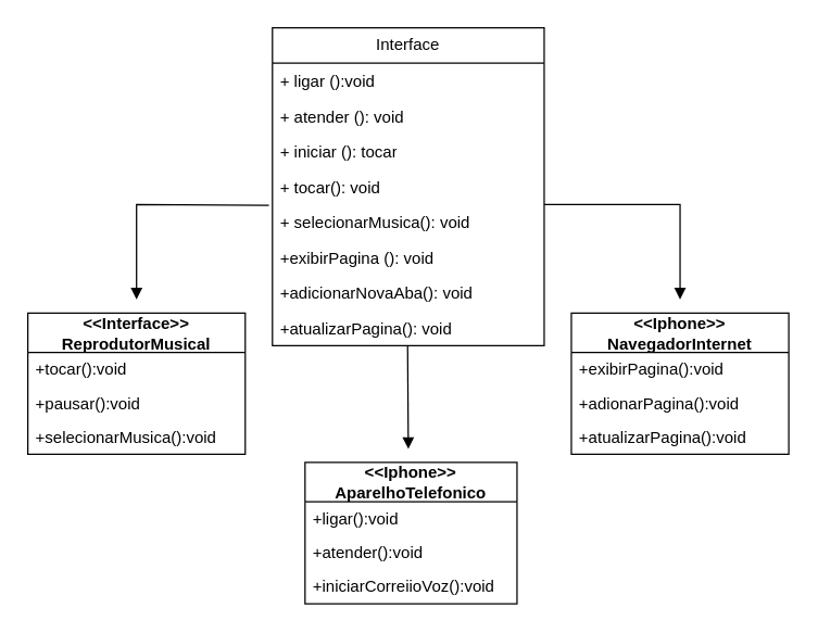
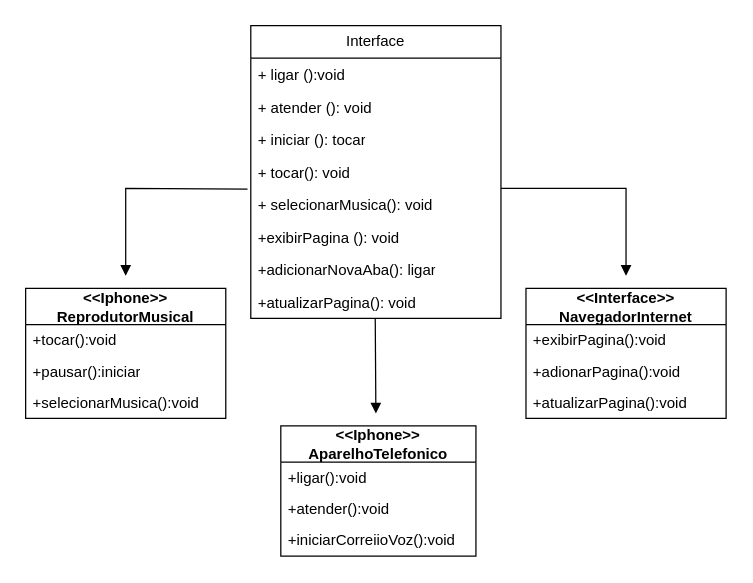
  <mxCell id="0" />
  <mxCell id="1" parent="0" />
- <mxCell id="2" value="&amp;lt;&amp;lt;Iphone&amp;gt;&amp;gt;&lt;div&gt;NavegadorInternet&lt;/div&gt;" style="swimlane;fontStyle=1;align=center;verticalAlign=middle;childLayout=stackLayout;horizontal=1;startSize=29;horizontalStack=0;resizeParent=1;resizeParentMax=0;resizeLast=0;collapsible=0;marginBottom=0;html=1;whiteSpace=wrap;" vertex="1" parent="1"><mxGeometry x="420" y="230" width="160" height="104" as="geometry" /></mxCell>
+ <mxCell id="2" value="&amp;lt;&amp;lt;Interface&amp;gt;&amp;gt;&lt;div&gt;NavegadorInternet&lt;/div&gt;" style="swimlane;fontStyle=1;align=center;verticalAlign=middle;childLayout=stackLayout;horizontal=1;startSize=29;horizontalStack=0;resizeParent=1;resizeParentMax=0;resizeLast=0;collapsible=0;marginBottom=0;html=1;whiteSpace=wrap;" vertex="1" parent="1"><mxGeometry x="420" y="230" width="160" height="104" as="geometry" /></mxCell>
  <mxCell id="3" value="&lt;span style=&quot;text-align: center;&quot;&gt;+exibirPagina():void&lt;/span&gt;" style="text;html=1;strokeColor=none;fillColor=none;align=left;verticalAlign=middle;spacingLeft=4;spacingRight=4;overflow=hidden;rotatable=0;points=[[0,0.5],[1,0.5]];portConstraint=eastwest;whiteSpace=wrap;" vertex="1" parent="2"><mxGeometry y="29" width="160" height="25" as="geometry" /></mxCell>
  <mxCell id="4" value="&lt;div style=&quot;text-align: center;&quot;&gt;&lt;span style=&quot;background-color: initial;&quot;&gt;+adionarPagina():void&lt;/span&gt;&lt;/div&gt;" style="text;html=1;strokeColor=none;fillColor=none;align=left;verticalAlign=middle;spacingLeft=4;spacingRight=4;overflow=hidden;rotatable=0;points=[[0,0.5],[1,0.5]];portConstraint=eastwest;whiteSpace=wrap;" vertex="1" parent="2"><mxGeometry y="54" width="160" height="25" as="geometry" /></mxCell>
  <mxCell id="5" value="&lt;div style=&quot;text-align: center;&quot;&gt;+atualizarPagina():void&lt;/div&gt;" style="text;html=1;strokeColor=none;fillColor=none;align=left;verticalAlign=middle;spacingLeft=4;spacingRight=4;overflow=hidden;rotatable=0;points=[[0,0.5],[1,0.5]];portConstraint=eastwest;whiteSpace=wrap;" vertex="1" parent="2"><mxGeometry y="79" width="160" height="25" as="geometry" /></mxCell>
  <mxCell id="6" value="" style="html=1;verticalAlign=bottom;labelBackgroundColor=none;endArrow=block;endFill=1;rounded=0;" edge="1" parent="1"><mxGeometry width="160" relative="1" as="geometry"><mxPoint x="400" y="150" as="sourcePoint" /><mxPoint x="500" y="220" as="targetPoint" /><Array as="points"><mxPoint x="500" y="150" /></Array></mxGeometry></mxCell>
- <mxCell id="7" value="&amp;lt;&amp;lt;Interface&amp;gt;&amp;gt;&lt;div&gt;ReprodutorMusical&lt;/div&gt;" style="swimlane;fontStyle=1;align=center;verticalAlign=middle;childLayout=stackLayout;horizontal=1;startSize=29;horizontalStack=0;resizeParent=1;resizeParentMax=0;resizeLast=0;collapsible=0;marginBottom=0;html=1;whiteSpace=wrap;" vertex="1" parent="1"><mxGeometry x="20" y="230" width="160" height="104" as="geometry" /></mxCell>
+ <mxCell id="7" value="&amp;lt;&amp;lt;Iphone&amp;gt;&amp;gt;&lt;div&gt;ReprodutorMusical&lt;/div&gt;" style="swimlane;fontStyle=1;align=center;verticalAlign=middle;childLayout=stackLayout;horizontal=1;startSize=29;horizontalStack=0;resizeParent=1;resizeParentMax=0;resizeLast=0;collapsible=0;marginBottom=0;html=1;whiteSpace=wrap;" vertex="1" parent="1"><mxGeometry x="20" y="230" width="160" height="104" as="geometry" /></mxCell>
  <mxCell id="8" value="+tocar():void" style="text;html=1;strokeColor=none;fillColor=none;align=left;verticalAlign=middle;spacingLeft=4;spacingRight=4;overflow=hidden;rotatable=0;points=[[0,0.5],[1,0.5]];portConstraint=eastwest;whiteSpace=wrap;" vertex="1" parent="7"><mxGeometry y="29" width="160" height="25" as="geometry" /></mxCell>
- <mxCell id="9" value="+pausar():void" style="text;html=1;strokeColor=none;fillColor=none;align=left;verticalAlign=middle;spacingLeft=4;spacingRight=4;overflow=hidden;rotatable=0;points=[[0,0.5],[1,0.5]];portConstraint=eastwest;whiteSpace=wrap;" vertex="1" parent="7"><mxGeometry y="54" width="160" height="25" as="geometry" /></mxCell>
+ <mxCell id="9" value="+pausar():iniciar" style="text;html=1;strokeColor=none;fillColor=none;align=left;verticalAlign=middle;spacingLeft=4;spacingRight=4;overflow=hidden;rotatable=0;points=[[0,0.5],[1,0.5]];portConstraint=eastwest;whiteSpace=wrap;" vertex="1" parent="7"><mxGeometry y="54" width="160" height="25" as="geometry" /></mxCell>
  <mxCell id="10" value="+selecionarMusica():void" style="text;html=1;strokeColor=none;fillColor=none;align=left;verticalAlign=middle;spacingLeft=4;spacingRight=4;overflow=hidden;rotatable=0;points=[[0,0.5],[1,0.5]];portConstraint=eastwest;whiteSpace=wrap;" vertex="1" parent="7"><mxGeometry y="79" width="160" height="25" as="geometry" /></mxCell>
  <mxCell id="11" value="Interface" style="swimlane;fontStyle=0;childLayout=stackLayout;horizontal=1;startSize=26;fillColor=none;horizontalStack=0;resizeParent=1;resizeParentMax=0;resizeLast=0;collapsible=1;marginBottom=0;whiteSpace=wrap;html=1;" vertex="1" parent="1"><mxGeometry x="200" y="20" width="200" height="234" as="geometry" /></mxCell>
  <mxCell id="12" value="+ ligar ():void&lt;div&gt;&lt;br&gt;&lt;/div&gt;" style="text;strokeColor=none;fillColor=none;align=left;verticalAlign=top;spacingLeft=4;spacingRight=4;overflow=hidden;rotatable=0;points=[[0,0.5],[1,0.5]];portConstraint=eastwest;whiteSpace=wrap;html=1;" vertex="1" parent="11"><mxGeometry y="26" width="200" height="26" as="geometry" /></mxCell>
  <mxCell id="13" value="+ atender (): void" style="text;strokeColor=none;fillColor=none;align=left;verticalAlign=top;spacingLeft=4;spacingRight=4;overflow=hidden;rotatable=0;points=[[0,0.5],[1,0.5]];portConstraint=eastwest;whiteSpace=wrap;html=1;" vertex="1" parent="11"><mxGeometry y="52" width="200" height="26" as="geometry" /></mxCell>
  <mxCell id="14" value="+ iniciar (): tocar" style="text;strokeColor=none;fillColor=none;align=left;verticalAlign=top;spacingLeft=4;spacingRight=4;overflow=hidden;rotatable=0;points=[[0,0.5],[1,0.5]];portConstraint=eastwest;whiteSpace=wrap;html=1;" vertex="1" parent="11"><mxGeometry y="78" width="200" height="26" as="geometry" /></mxCell>
  <mxCell id="15" value="+ tocar(): void" style="text;strokeColor=none;fillColor=none;align=left;verticalAlign=top;spacingLeft=4;spacingRight=4;overflow=hidden;rotatable=0;points=[[0,0.5],[1,0.5]];portConstraint=eastwest;whiteSpace=wrap;html=1;" vertex="1" parent="11"><mxGeometry y="104" width="200" height="26" as="geometry" /></mxCell>
  <mxCell id="16" value="+ selecionarMusica(): void" style="text;strokeColor=none;fillColor=none;align=left;verticalAlign=top;spacingLeft=4;spacingRight=4;overflow=hidden;rotatable=0;points=[[0,0.5],[1,0.5]];portConstraint=eastwest;whiteSpace=wrap;html=1;" vertex="1" parent="11"><mxGeometry y="130" width="200" height="26" as="geometry" /></mxCell>
  <mxCell id="17" value="+exibirPagina (): void" style="text;strokeColor=none;fillColor=none;align=left;verticalAlign=top;spacingLeft=4;spacingRight=4;overflow=hidden;rotatable=0;points=[[0,0.5],[1,0.5]];portConstraint=eastwest;whiteSpace=wrap;html=1;" vertex="1" parent="11"><mxGeometry y="156" width="200" height="26" as="geometry" /></mxCell>
- <mxCell id="18" value="+adicionarNovaAba(): void" style="text;strokeColor=none;fillColor=none;align=left;verticalAlign=top;spacingLeft=4;spacingRight=4;overflow=hidden;rotatable=0;points=[[0,0.5],[1,0.5]];portConstraint=eastwest;whiteSpace=wrap;html=1;" vertex="1" parent="11"><mxGeometry y="182" width="200" height="26" as="geometry" /></mxCell>
+ <mxCell id="18" value="+adicionarNovaAba(): ligar" style="text;strokeColor=none;fillColor=none;align=left;verticalAlign=top;spacingLeft=4;spacingRight=4;overflow=hidden;rotatable=0;points=[[0,0.5],[1,0.5]];portConstraint=eastwest;whiteSpace=wrap;html=1;" vertex="1" parent="11"><mxGeometry y="182" width="200" height="26" as="geometry" /></mxCell>
  <mxCell id="19" value="+atualizarPagina(): void" style="text;strokeColor=none;fillColor=none;align=left;verticalAlign=top;spacingLeft=4;spacingRight=4;overflow=hidden;rotatable=0;points=[[0,0.5],[1,0.5]];portConstraint=eastwest;whiteSpace=wrap;html=1;" vertex="1" parent="11"><mxGeometry y="208" width="200" height="26" as="geometry" /></mxCell>
  <mxCell id="20" value="" style="html=1;verticalAlign=bottom;labelBackgroundColor=none;endArrow=block;endFill=1;rounded=0;exitX=-0.013;exitY=0.028;exitDx=0;exitDy=0;exitPerimeter=0;" edge="1" parent="1" source="16"><mxGeometry width="160" relative="1" as="geometry"><mxPoint x="0" y="150" as="sourcePoint" /><mxPoint x="100" y="220" as="targetPoint" /><Array as="points"><mxPoint x="100" y="150" /></Array></mxGeometry></mxCell>
  <mxCell id="21" value="" style="html=1;verticalAlign=bottom;labelBackgroundColor=none;endArrow=block;endFill=1;rounded=0;" edge="1" parent="1"><mxGeometry width="160" relative="1" as="geometry"><mxPoint x="299.5" y="254" as="sourcePoint" /><mxPoint x="300" y="330" as="targetPoint" /></mxGeometry></mxCell>
  <mxCell id="22" value="&amp;lt;&amp;lt;Iphone&amp;gt;&amp;gt;&lt;div&gt;AparelhoTelefonico&lt;/div&gt;" style="swimlane;fontStyle=1;align=center;verticalAlign=middle;childLayout=stackLayout;horizontal=1;startSize=29;horizontalStack=0;resizeParent=1;resizeParentMax=0;resizeLast=0;collapsible=0;marginBottom=0;html=1;whiteSpace=wrap;" vertex="1" parent="1"><mxGeometry x="224" y="340" width="156" height="104" as="geometry" /></mxCell>
  <mxCell id="23" value="&lt;span style=&quot;text-align: center;&quot;&gt;+ligar():void&lt;/span&gt;" style="text;html=1;strokeColor=none;fillColor=none;align=left;verticalAlign=middle;spacingLeft=4;spacingRight=4;overflow=hidden;rotatable=0;points=[[0,0.5],[1,0.5]];portConstraint=eastwest;whiteSpace=wrap;" vertex="1" parent="22"><mxGeometry y="29" width="156" height="25" as="geometry" /></mxCell>
  <mxCell id="24" value="+atender():void" style="text;html=1;strokeColor=none;fillColor=none;align=left;verticalAlign=middle;spacingLeft=4;spacingRight=4;overflow=hidden;rotatable=0;points=[[0,0.5],[1,0.5]];portConstraint=eastwest;whiteSpace=wrap;" vertex="1" parent="22"><mxGeometry y="54" width="156" height="25" as="geometry" /></mxCell>
  <mxCell id="25" value="+iniciarCorreiioVoz():void" style="text;html=1;strokeColor=none;fillColor=none;align=left;verticalAlign=middle;spacingLeft=4;spacingRight=4;overflow=hidden;rotatable=0;points=[[0,0.5],[1,0.5]];portConstraint=eastwest;whiteSpace=wrap;" vertex="1" parent="22"><mxGeometry y="79" width="156" height="25" as="geometry" /></mxCell>
